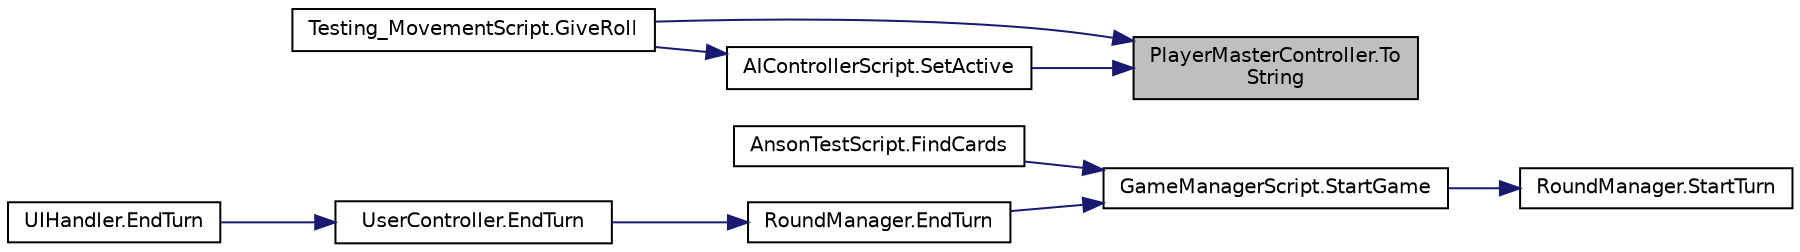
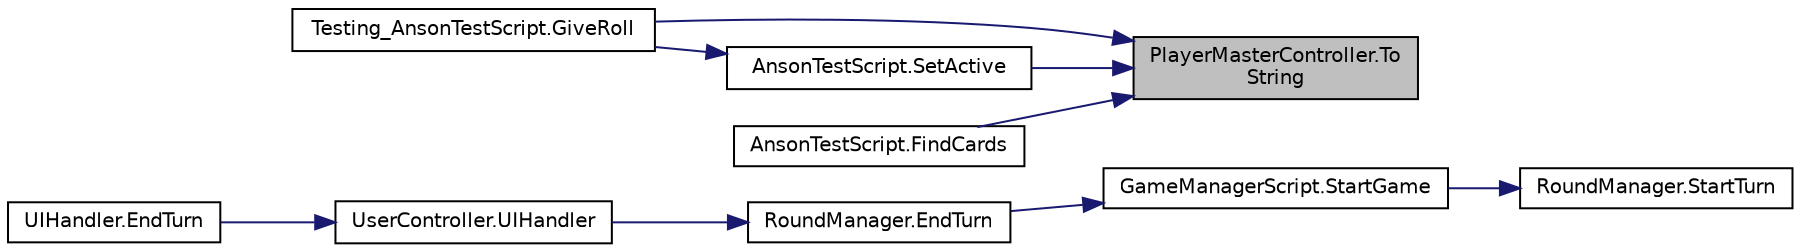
  digraph {
    rankdir=RL
    node [color=black fillcolor=white fontname=Helvetica fontsize=10 shape=record style=filled]
    edge [color=midnightblue dir=back fontname=Helvetica fontsize=10 labelfontname=Helvetica labelfontsize=10 style=solid]
    n1 [fillcolor=grey75 fontcolor=black height=0.2 label="PlayerMasterController.To\lString" width=0.4]
    n2 [height=0.2 label="AnsonTestScript.FindCards" width=0.4]
-   n3 [height=0.2 label="Testing_MovementScript.GiveRoll" width=0.4]
-   n4 [height=0.2 label="AIControllerScript.SetActive" width=0.4]
+   n3 [height=0.2 label="Testing_AnsonTestScript.GiveRoll" width=0.4]
+   n4 [height=0.2 label="AnsonTestScript.SetActive" width=0.4]
    n5 [height=0.2 label="RoundManager.StartTurn" width=0.4]
    n6 [height=0.2 label="GameManagerScript.StartGame" width=0.4]
    n7 [height=0.2 label="RoundManager.EndTurn" width=0.4]
-   n8 [height=0.2 label="UserController.EndTurn" width=0.4]
+   n8 [height=0.2 label="UserController.UIHandler" width=0.4]
    n9 [height=0.2 label="UIHandler.EndTurn" width=0.4]
-   n6 -> n2
+   n1 -> n2
    n1 -> n3
    n1 -> n4
    n4 -> n3
    n5 -> n6
    n6 -> n7
    n7 -> n8
    n8 -> n9
  }
